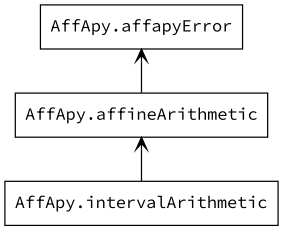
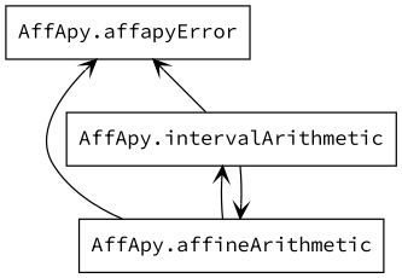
  digraph {
    fontname="Source Code Pro"
    rankdir=BT
    node [fontname="Source Code Pro" shape=box]
    edge [arrowhead=open arrowtail=none fontname="Source Code Pro"]
    n1 [label="AffApy.affapyError"]
    n2 [label="AffApy.affineArithmetic"]
    n3 [label="AffApy.intervalArithmetic"]
    n2 -> n1
+   n2 -> n3
+   n3 -> n1
    n3 -> n2
  }
